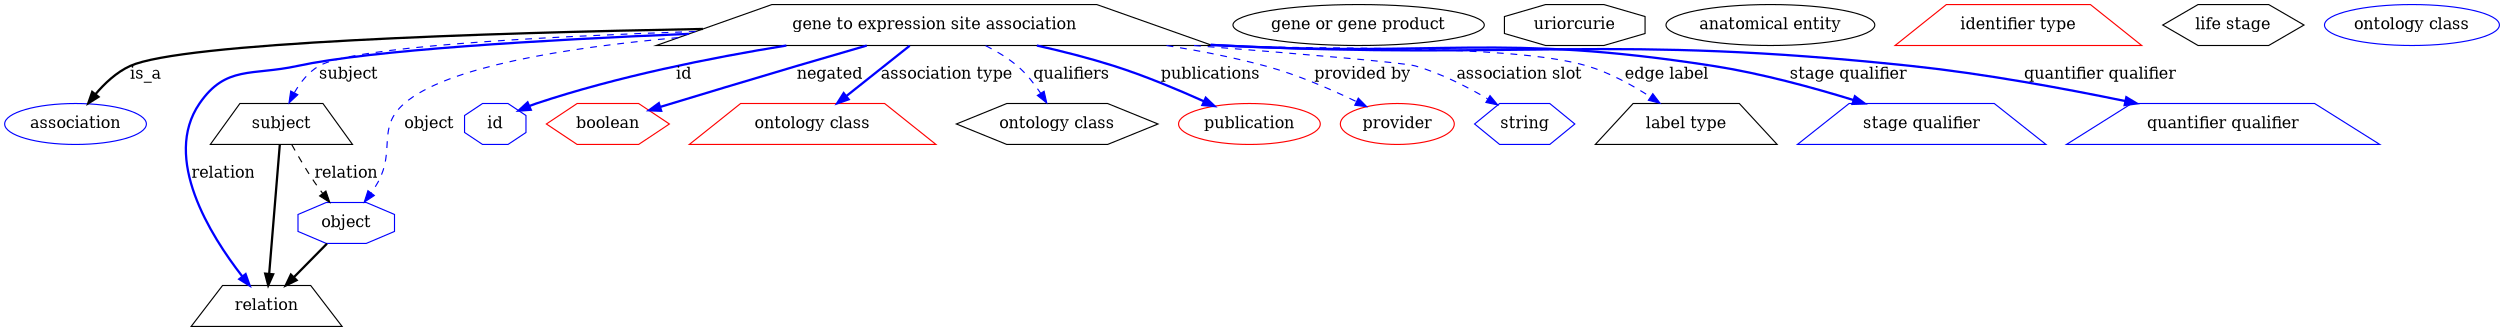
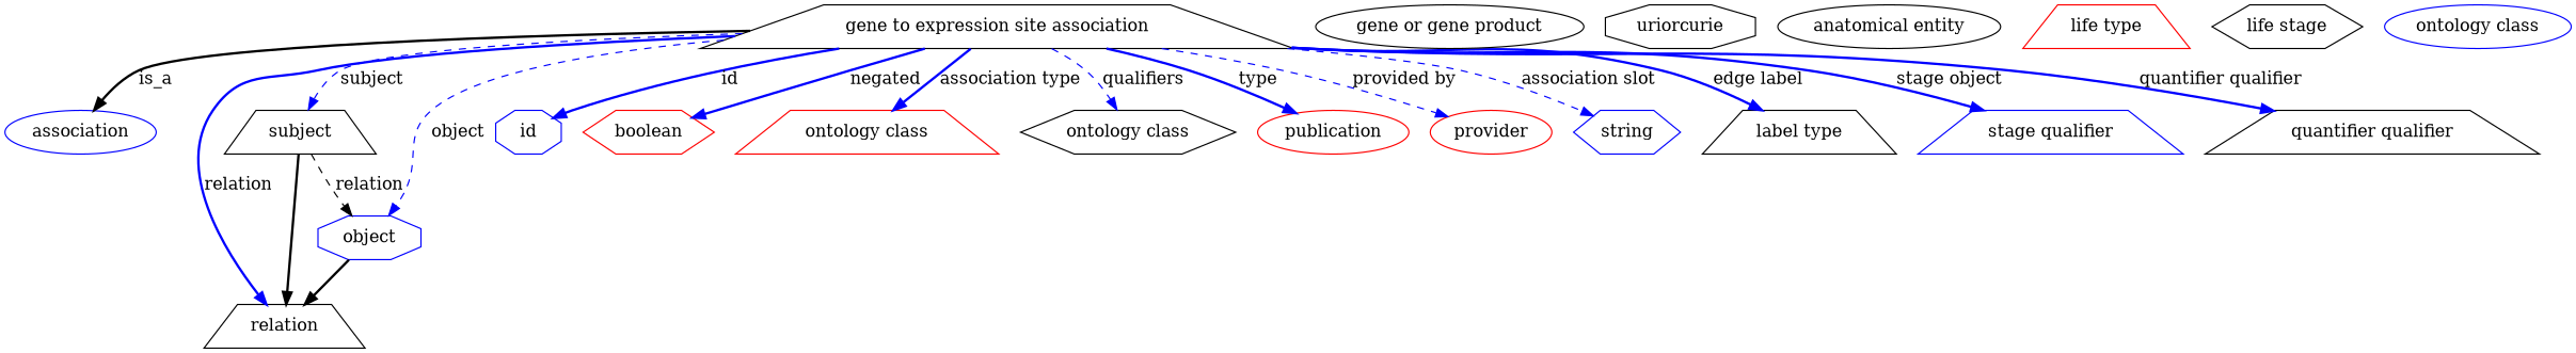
  digraph {
    node [color=black shape=trapezium]
    edge [style=bold color=blue]
    n1 [height=0.5 label="gene to expression site association" width=3.6645]
    association [color=blue height=0.5 shape=ellipse width=1.3723]
    subject [height=0.5 width=0.97656]
    relation [height=0.5 width=1.031]
    object [color=blue height=0.5 shape=octagon width=0.88096]
    id [color=blue height=0.5 shape=octagon width=0.75]
    n7 [color=red height=0.5 label=boolean shape=hexagon width=1.0584]
    n8 [color=red height=0.5 label="ontology class" width=1.6931]
    n9 [height=0.5 label="ontology class" shape=hexagon width=1.6931]
    n10 [color=red height=0.5 label=publication shape=ellipse width=1.3859]
    n11 [color=red height=0.5 label=provider shape=ellipse width=1.1129]
    n12 [color=blue height=0.5 label=string shape=hexagon width=0.8403]
    n13 [height=0.5 label="label type" width=1.2425]
    "stage qualifier" [color=blue height=0.5 width=1.6655]
-   "quantifier qualifier" [color=blue height=0.5 width=2.1023]
+   "quantifier qualifier" [height=0.5 width=2.1023]
    n16 [height=0.5 label="gene or gene product" shape=ellipse width=2.3474]
    n17 [height=0.5 label=uriorcurie shape=octagon width=1.2492]
    n18 [height=0.5 label="anatomical entity" shape=ellipse width=1.9792]
-   n19 [color=red height=0.5 label="identifier type" width=1.652]
+   n19 [color=red height=0.5 label="life type" width=1.652]
    n20 [height=0.5 label="life stage" shape=hexagon width=1.1742]
    n21 [color=blue height=0.5 label="ontology class" shape=ellipse width=1.6931]
    n1 -> association [label=is_a color=""]
    n1 -> subject [label=subject style=dashed]
    n1 -> relation [label=relation]
    n1 -> object [label=object style=dashed]
    n1 -> id [label=id]
    n1 -> n7 [label=negated]
    n1 -> n8 [label="association type"]
    n1 -> n9 [label=qualifiers style=dashed]
-   n1 -> n10 [label=publications]
+   n1 -> n10 [label=type]
    n1 -> n11 [label="provided by" style=dashed]
    n1 -> n12 [label="association slot" style=dashed]
-   n1 -> n13 [label="edge label" style=dashed]
-   n1 -> "stage qualifier" [label="stage qualifier"]
+   n1 -> n13 [label="edge label"]
+   n1 -> "stage qualifier" [label="stage object"]
    n1 -> "quantifier qualifier" [label="quantifier qualifier"]
    subject -> relation [color=""]
    subject -> object [label=relation style=dashed color=""]
    object -> relation [color=""]
  }
